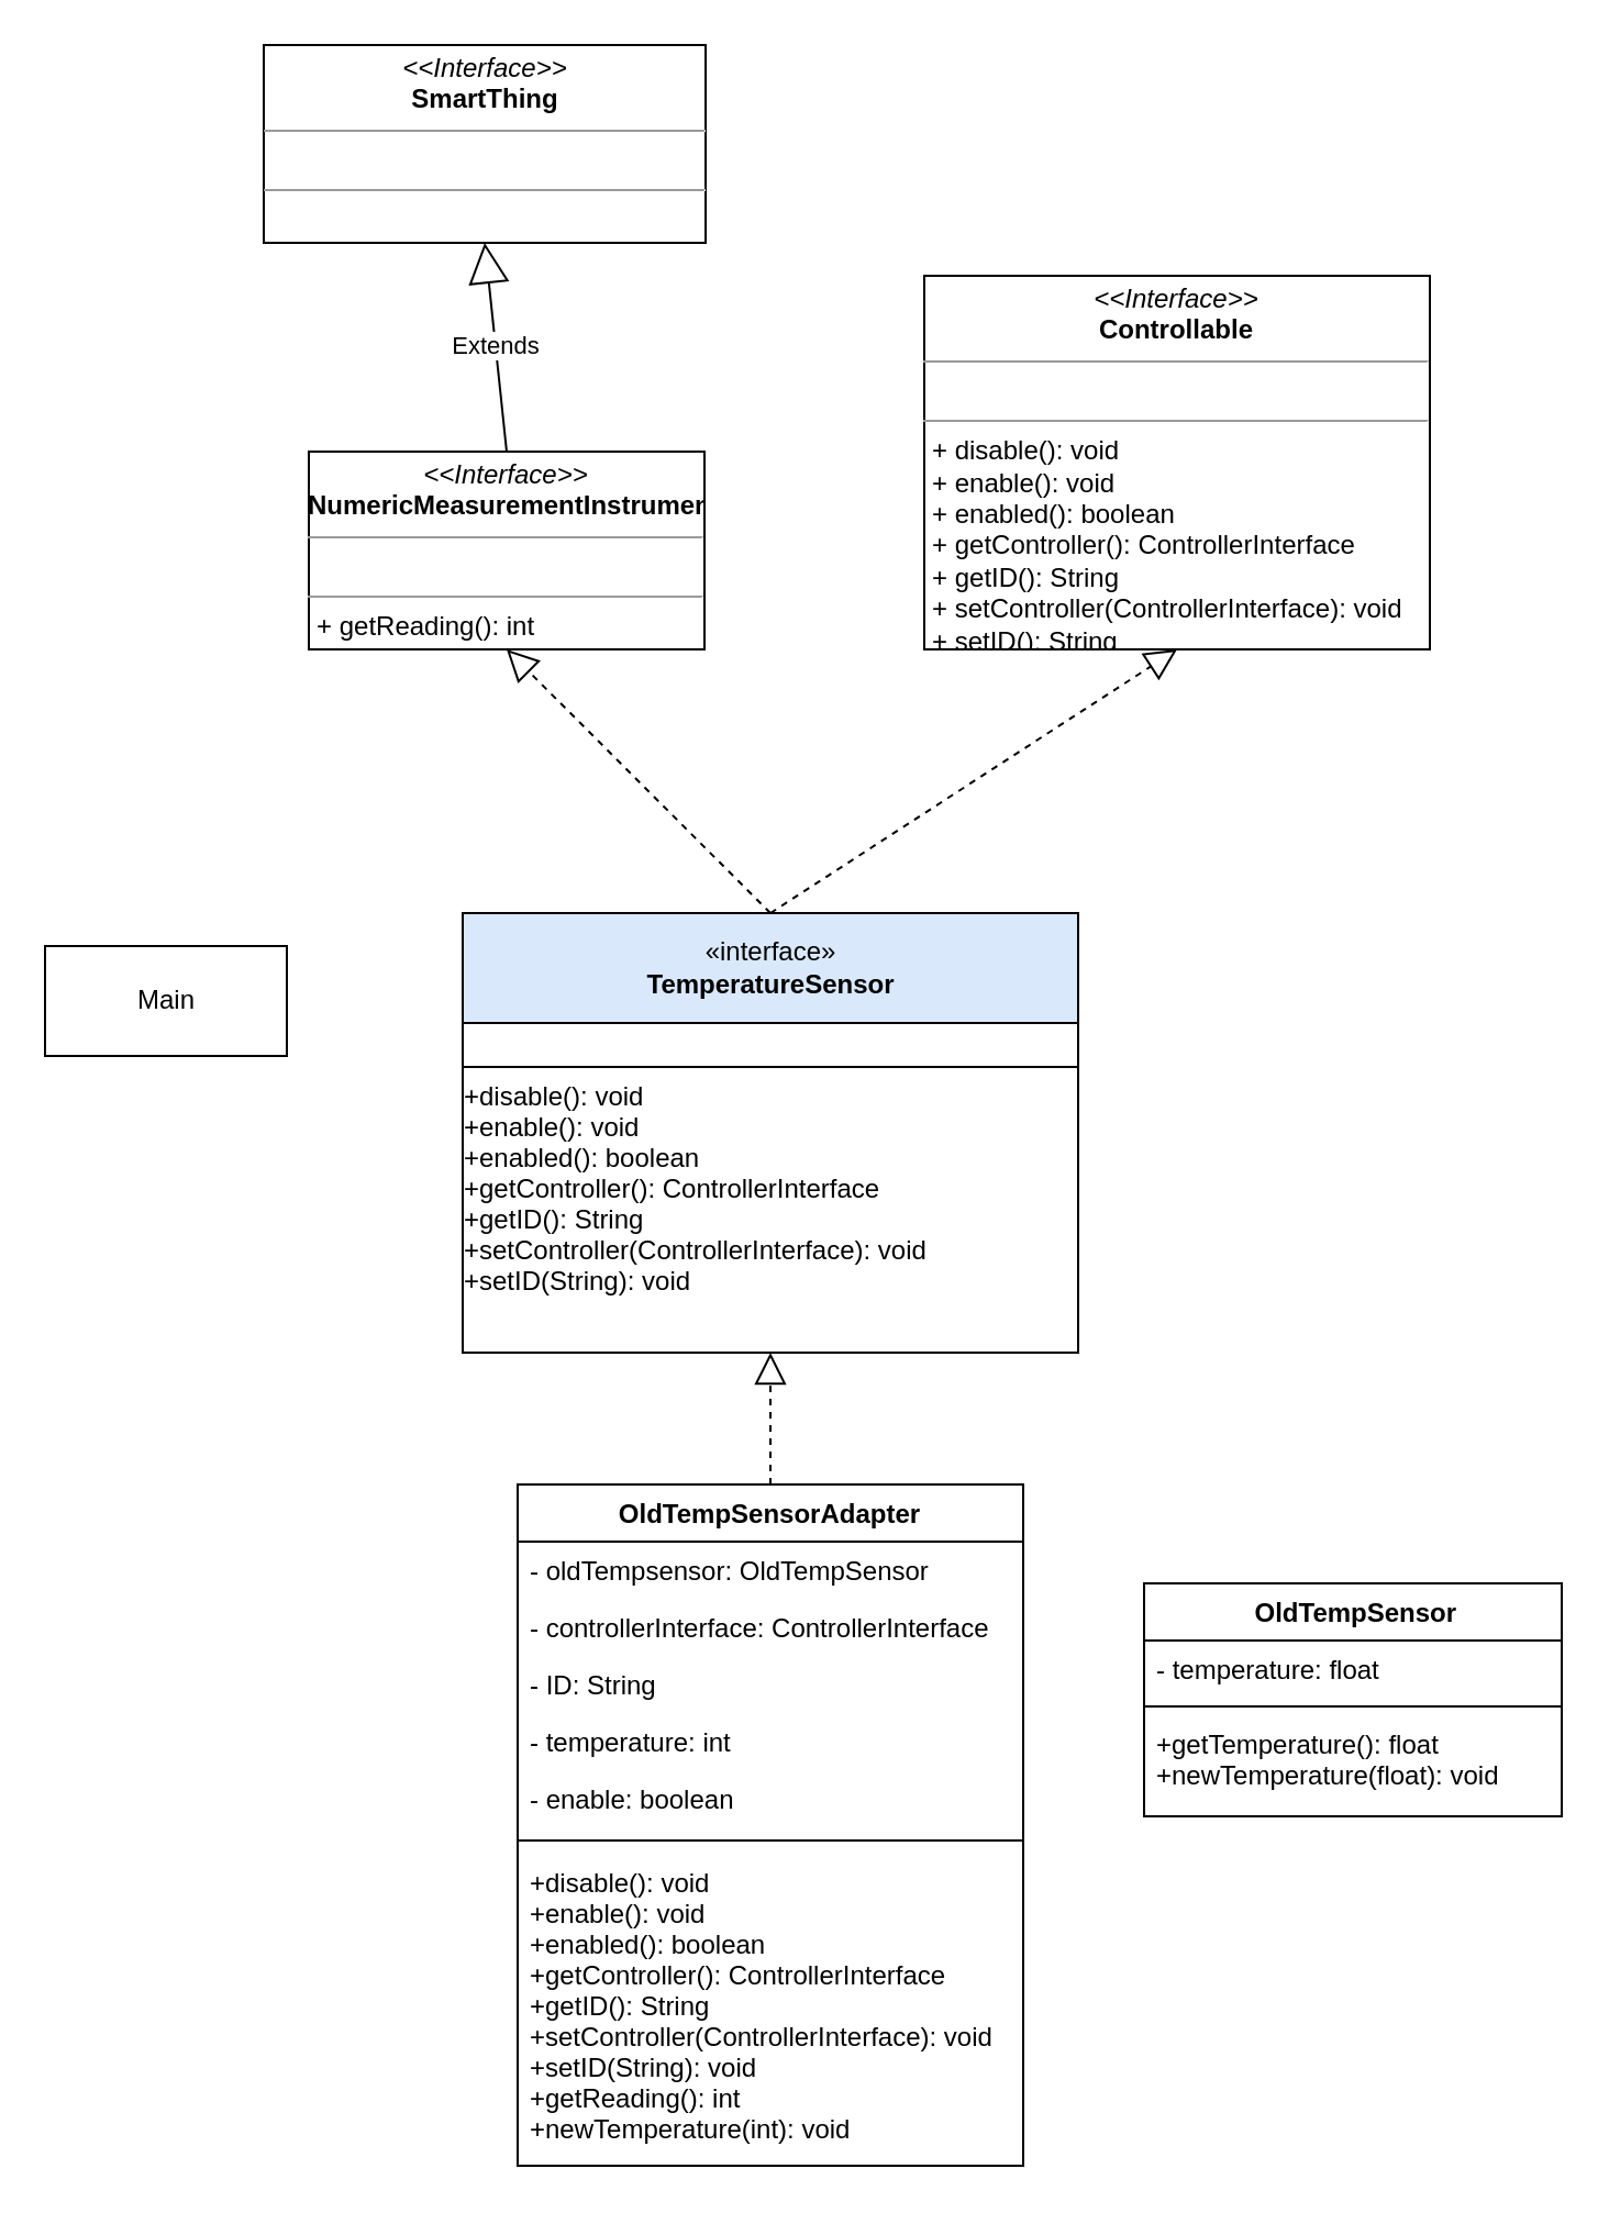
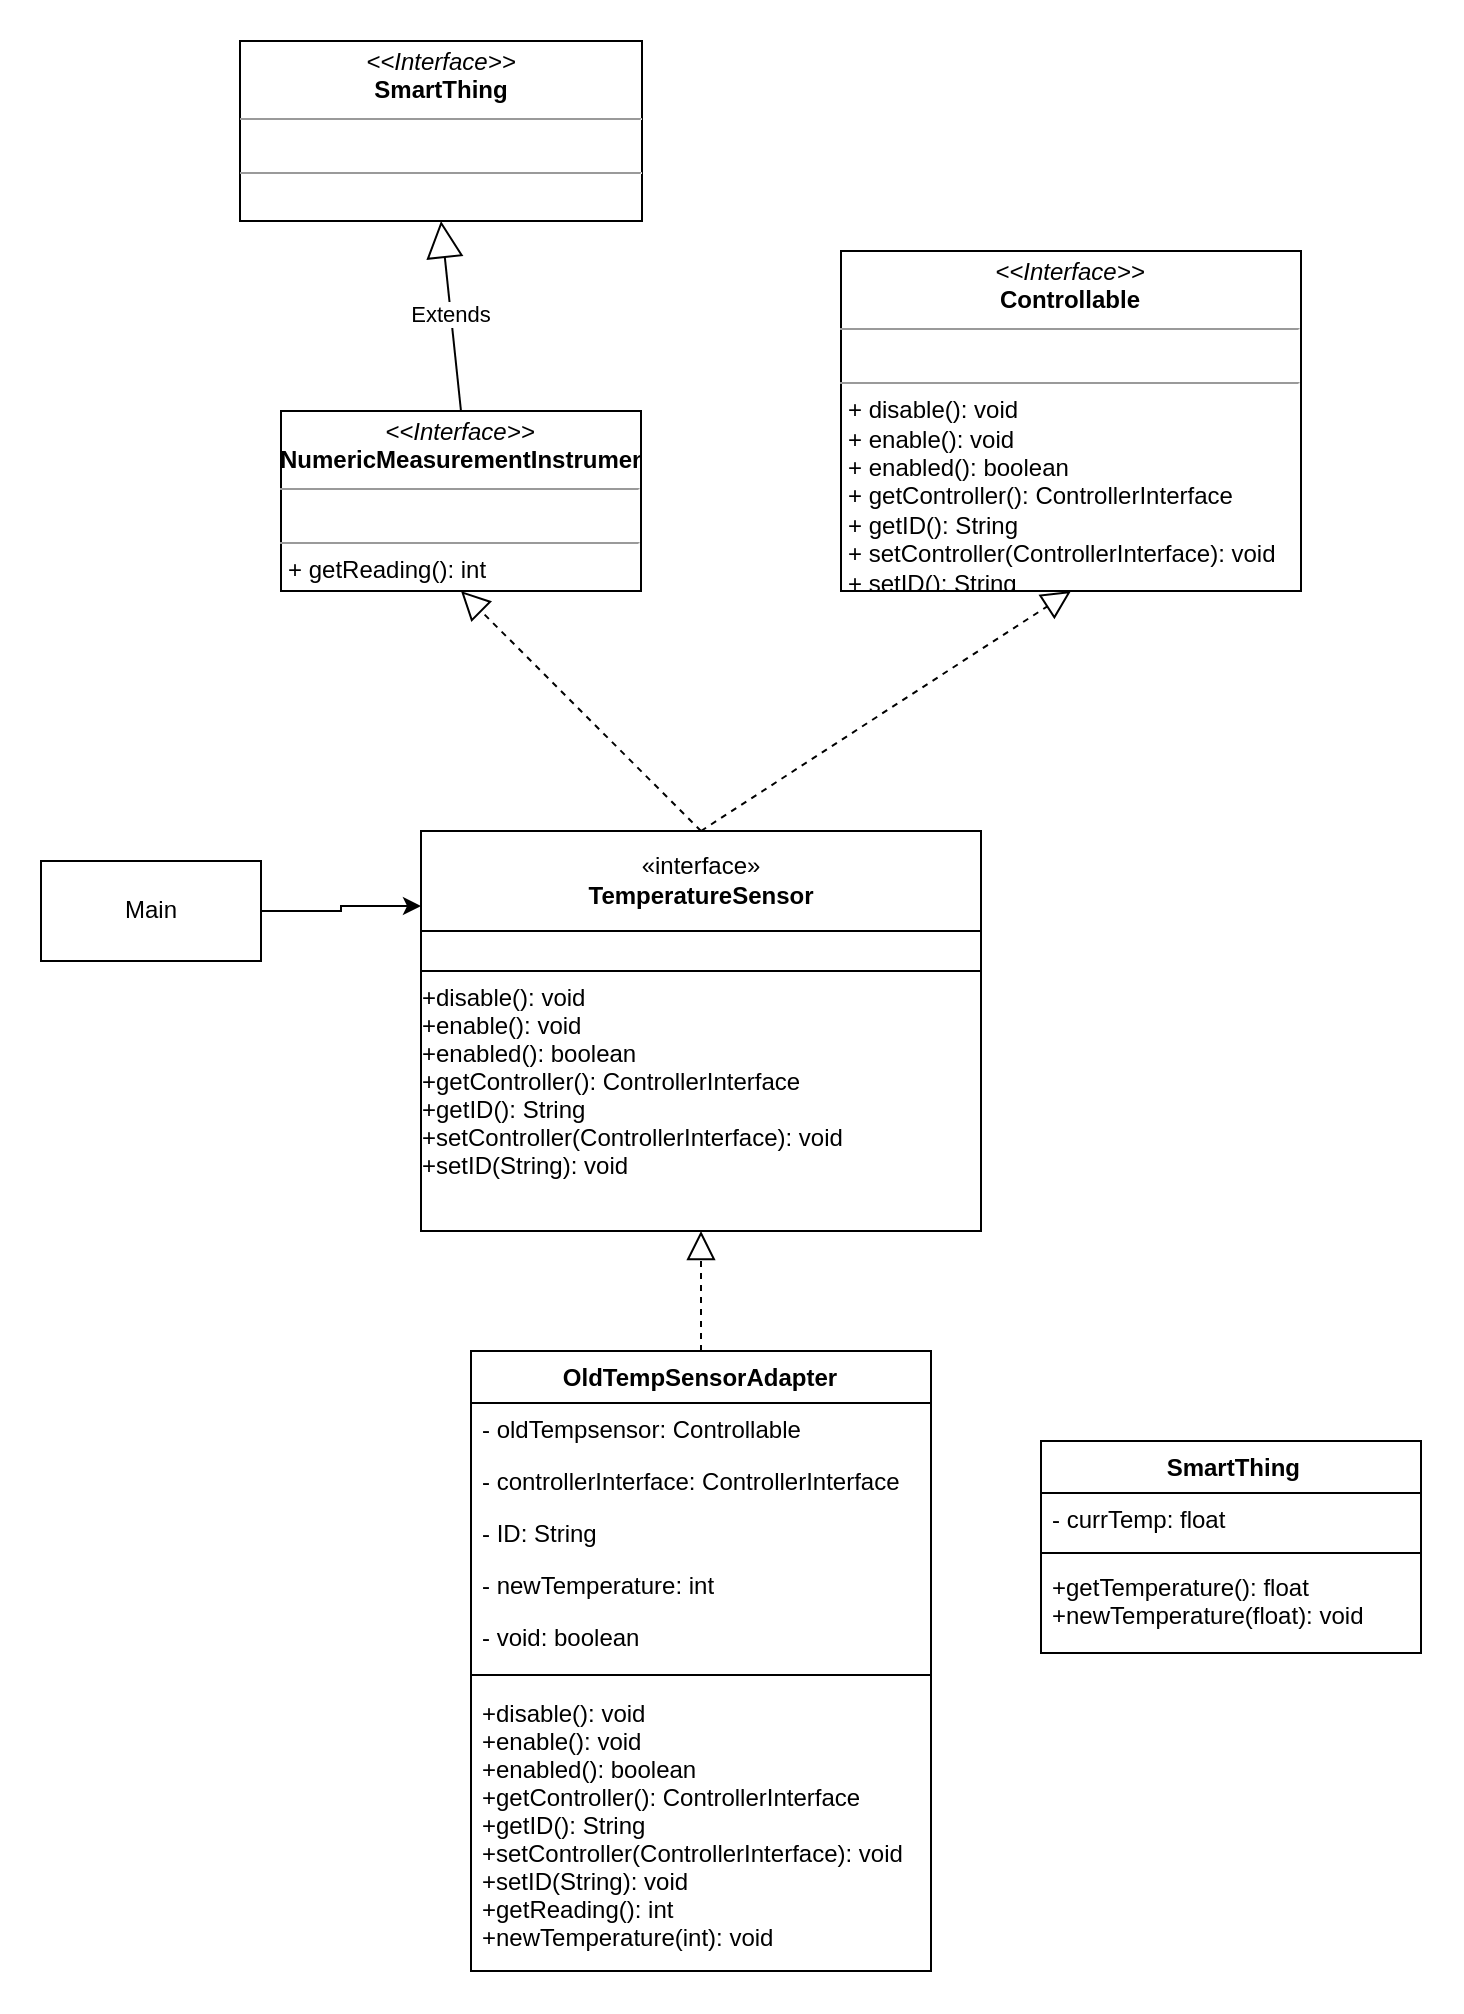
  <mxCell id="0" />
  <mxCell id="1" parent="0" />
+ <mxCell id="2" style="edgeStyle=orthogonalEdgeStyle;rounded=0;orthogonalLoop=1;jettySize=auto;html=1;exitX=1;exitY=0.5;exitDx=0;exitDy=0;entryX=0;entryY=0.75;entryDx=0;entryDy=0;startArrow=none;startFill=0;endArrow=classic;endFill=1;" parent="1" source="3" target="18" edge="1"><mxGeometry relative="1" as="geometry" /></mxCell>
  <mxCell id="3" value="Main" style="html=1;" parent="1" vertex="1"><mxGeometry x="20" y="430" width="110" height="50" as="geometry" /></mxCell>
  <mxCell id="4" value="OldTempSensorAdapter" style="swimlane;fontStyle=1;align=center;verticalAlign=top;childLayout=stackLayout;horizontal=1;startSize=26;horizontalStack=0;resizeParent=1;resizeParentMax=0;resizeLast=0;collapsible=1;marginBottom=0;" parent="1" vertex="1"><mxGeometry x="235" y="675" width="230" height="310" as="geometry" /></mxCell>
- <mxCell id="5" value="- oldTempsensor: OldTempSensor" style="text;strokeColor=none;fillColor=none;align=left;verticalAlign=top;spacingLeft=4;spacingRight=4;overflow=hidden;rotatable=0;points=[[0,0.5],[1,0.5]];portConstraint=eastwest;" parent="4" vertex="1"><mxGeometry y="26" width="230" height="26" as="geometry" /></mxCell>
+ <mxCell id="5" value="- oldTempsensor: Controllable" style="text;strokeColor=none;fillColor=none;align=left;verticalAlign=top;spacingLeft=4;spacingRight=4;overflow=hidden;rotatable=0;points=[[0,0.5],[1,0.5]];portConstraint=eastwest;" parent="4" vertex="1"><mxGeometry y="26" width="230" height="26" as="geometry" /></mxCell>
  <mxCell id="6" value="- controllerInterface: ControllerInterface" style="text;strokeColor=none;fillColor=none;align=left;verticalAlign=top;spacingLeft=4;spacingRight=4;overflow=hidden;rotatable=0;points=[[0,0.5],[1,0.5]];portConstraint=eastwest;" parent="4" vertex="1"><mxGeometry y="52" width="230" height="26" as="geometry" /></mxCell>
  <mxCell id="7" value="- ID: String" style="text;strokeColor=none;fillColor=none;align=left;verticalAlign=top;spacingLeft=4;spacingRight=4;overflow=hidden;rotatable=0;points=[[0,0.5],[1,0.5]];portConstraint=eastwest;" parent="4" vertex="1"><mxGeometry y="78" width="230" height="26" as="geometry" /></mxCell>
- <mxCell id="8" value="- temperature: int" style="text;strokeColor=none;fillColor=none;align=left;verticalAlign=top;spacingLeft=4;spacingRight=4;overflow=hidden;rotatable=0;points=[[0,0.5],[1,0.5]];portConstraint=eastwest;" parent="4" vertex="1"><mxGeometry y="104" width="230" height="26" as="geometry" /></mxCell>
- <mxCell id="9" value="- enable: boolean" style="text;strokeColor=none;fillColor=none;align=left;verticalAlign=top;spacingLeft=4;spacingRight=4;overflow=hidden;rotatable=0;points=[[0,0.5],[1,0.5]];portConstraint=eastwest;" parent="4" vertex="1"><mxGeometry y="130" width="230" height="26" as="geometry" /></mxCell>
+ <mxCell id="8" value="- newTemperature: int" style="text;strokeColor=none;fillColor=none;align=left;verticalAlign=top;spacingLeft=4;spacingRight=4;overflow=hidden;rotatable=0;points=[[0,0.5],[1,0.5]];portConstraint=eastwest;" parent="4" vertex="1"><mxGeometry y="104" width="230" height="26" as="geometry" /></mxCell>
+ <mxCell id="9" value="- void: boolean" style="text;strokeColor=none;fillColor=none;align=left;verticalAlign=top;spacingLeft=4;spacingRight=4;overflow=hidden;rotatable=0;points=[[0,0.5],[1,0.5]];portConstraint=eastwest;" parent="4" vertex="1"><mxGeometry y="130" width="230" height="26" as="geometry" /></mxCell>
  <mxCell id="10" value="" style="line;strokeWidth=1;fillColor=none;align=left;verticalAlign=middle;spacingTop=-1;spacingLeft=3;spacingRight=3;rotatable=0;labelPosition=right;points=[];portConstraint=eastwest;" parent="4" vertex="1"><mxGeometry y="156" width="230" height="12" as="geometry" /></mxCell>
  <mxCell id="11" value="+disable(): void&#10;+enable(): void&#10;+enabled(): boolean&#10;+getController(): ControllerInterface&#10;+getID(): String&#10;+setController(ControllerInterface): void&#10;+setID(String): void&#10;+getReading(): int&#10;+newTemperature(int): void" style="text;strokeColor=none;fillColor=none;align=left;verticalAlign=top;spacingLeft=4;spacingRight=4;overflow=hidden;rotatable=0;points=[[0,0.5],[1,0.5]];portConstraint=eastwest;" parent="4" vertex="1"><mxGeometry y="168" width="230" height="142" as="geometry" /></mxCell>
- <mxCell id="12" value=" OldTempSensor" style="swimlane;fontStyle=1;align=center;verticalAlign=top;childLayout=stackLayout;horizontal=1;startSize=26;horizontalStack=0;resizeParent=1;resizeParentMax=0;resizeLast=0;collapsible=1;marginBottom=0;" parent="1" vertex="1"><mxGeometry x="520" y="720" width="190" height="106" as="geometry" /></mxCell>
- <mxCell id="13" value="- temperature: float" style="text;strokeColor=none;fillColor=none;align=left;verticalAlign=top;spacingLeft=4;spacingRight=4;overflow=hidden;rotatable=0;points=[[0,0.5],[1,0.5]];portConstraint=eastwest;" parent="12" vertex="1"><mxGeometry y="26" width="190" height="26" as="geometry" /></mxCell>
+ <mxCell id="12" value=" SmartThing" style="swimlane;fontStyle=1;align=center;verticalAlign=top;childLayout=stackLayout;horizontal=1;startSize=26;horizontalStack=0;resizeParent=1;resizeParentMax=0;resizeLast=0;collapsible=1;marginBottom=0;" parent="1" vertex="1"><mxGeometry x="520" y="720" width="190" height="106" as="geometry" /></mxCell>
+ <mxCell id="13" value="- currTemp: float" style="text;strokeColor=none;fillColor=none;align=left;verticalAlign=top;spacingLeft=4;spacingRight=4;overflow=hidden;rotatable=0;points=[[0,0.5],[1,0.5]];portConstraint=eastwest;" parent="12" vertex="1"><mxGeometry y="26" width="190" height="26" as="geometry" /></mxCell>
  <mxCell id="14" value="" style="line;strokeWidth=1;fillColor=none;align=left;verticalAlign=middle;spacingTop=-1;spacingLeft=3;spacingRight=3;rotatable=0;labelPosition=right;points=[];portConstraint=eastwest;" parent="12" vertex="1"><mxGeometry y="52" width="190" height="8" as="geometry" /></mxCell>
  <mxCell id="15" value="+getTemperature(): float&#10;+newTemperature(float): void" style="text;strokeColor=none;fillColor=none;align=left;verticalAlign=top;spacingLeft=4;spacingRight=4;overflow=hidden;rotatable=0;points=[[0,0.5],[1,0.5]];portConstraint=eastwest;" parent="12" vertex="1"><mxGeometry y="60" width="190" height="46" as="geometry" /></mxCell>
  <mxCell id="16" value="" style="endArrow=block;dashed=1;endFill=0;endSize=12;html=1;exitX=0.5;exitY=0;exitDx=0;exitDy=0;" parent="1" source="4" target="19" edge="1"><mxGeometry width="160" relative="1" as="geometry"><mxPoint x="255" y="515" as="sourcePoint" /><mxPoint x="355" y="625" as="targetPoint" /></mxGeometry></mxCell>
  <mxCell id="17" value="" style="group" parent="1" vertex="1" connectable="0"><mxGeometry x="205" y="415" width="285" height="200" as="geometry" /></mxCell>
- <mxCell id="18" value="«interface»&lt;br&gt;&lt;span style=&quot;font-weight: 700&quot;&gt;TemperatureSensor&lt;/span&gt;" style="html=1;fillColor=#dae8fc;" parent="17" vertex="1"><mxGeometry x="5" width="280" height="50" as="geometry" /></mxCell>
+ <mxCell id="18" value="«interface»&lt;br&gt;&lt;span style=&quot;font-weight: 700&quot;&gt;TemperatureSensor&lt;/span&gt;" style="html=1;" parent="17" vertex="1"><mxGeometry x="5" width="280" height="50" as="geometry" /></mxCell>
  <mxCell id="19" value="&lt;span style=&quot;color: rgba(0 , 0 , 0 , 0) ; font-family: monospace ; font-size: 0px&quot;&gt;%3CmxGraphModel%3E%3Croot%3E%3CmxCell%20id%3D%220%22%2F%3E%3CmxCell%20id%3D%221%22%20parent%3D%220%22%2F%3E%3CmxCell%20id%3D%222%22%20value%3D%22%2Bdisable()%3A%20void%26%2310%3B%2Benable()%3A%20void%26%2310%3B%2Benabled()%3A%20boolean%26%2310%3B%2BgetController()%3A%C2%A0ControllerInterface%26%2310%3B%2BgetID()%3A%C2%A0String%26%2310%3B%2BsetController(ControllerInterface)%3A%20void%26%2310%3B%2BsetID(String)%3A%20void%26%2310%3B%2BgetReading()%3A%20int%26%2310%3B%2BnewTemperature(int)%3A%20void%22%20style%3D%22text%3BstrokeColor%3Dnone%3BfillColor%3Dnone%3Balign%3Dleft%3BverticalAlign%3Dtop%3BspacingLeft%3D4%3BspacingRight%3D4%3Boverflow%3Dhidden%3Brotatable%3D0%3Bpoints%3D%5B%5B0%2C0.5%5D%2C%5B1%2C0.5%5D%5D%3BportConstraint%3Deastwest%3B%22%20vertex%3D%221%22%20parent%3D%221%22%3E%3CmxGeometry%20x%3D%22330%22%20y%3D%22284%22%20width%3D%22220%22%20height%3D%22136%22%20as%3D%22geometry%22%2F%3E%3C%2FmxCell%3E%3C%2Froot%3E%3C%2FmxGraphModel%3E&lt;/span&gt;" style="html=1;" parent="17" vertex="1"><mxGeometry x="5" y="70" width="280" height="130" as="geometry" /></mxCell>
  <mxCell id="20" value="+disable(): void&#10;+enable(): void&#10;+enabled(): boolean&#10;+getController(): ControllerInterface&#10;+getID(): String&#10;+setController(ControllerInterface): void&#10;+setID(String): void&#10;+getReading(): int&#10;+newTemperature(int): void" style="text;strokeColor=none;fillColor=none;align=left;verticalAlign=top;spacingLeft=4;spacingRight=4;overflow=hidden;rotatable=0;points=[[0,0.5],[1,0.5]];portConstraint=eastwest;" parent="17" vertex="1"><mxGeometry y="70" width="245" height="100" as="geometry" /></mxCell>
  <mxCell id="21" value="" style="html=1;" parent="17" vertex="1"><mxGeometry x="5" y="50" width="280" height="20" as="geometry" /></mxCell>
  <mxCell id="22" value="&lt;p style=&quot;margin: 0px ; margin-top: 4px ; text-align: center&quot;&gt;&lt;i&gt;&amp;lt;&amp;lt;Interface&amp;gt;&amp;gt;&lt;/i&gt;&lt;br&gt;&lt;b&gt;NumericMeasurementInstrument&lt;/b&gt;&lt;/p&gt;&lt;hr size=&quot;1&quot;&gt;&lt;p style=&quot;margin: 0px ; margin-left: 4px&quot;&gt;&lt;br&gt;&lt;/p&gt;&lt;hr size=&quot;1&quot;&gt;&lt;p style=&quot;margin: 0px ; margin-left: 4px&quot;&gt;+ getReading(): int&lt;/p&gt;" style="verticalAlign=top;align=left;overflow=fill;fontSize=12;fontFamily=Helvetica;html=1;" vertex="1" parent="1"><mxGeometry x="140" y="205" width="180" height="90" as="geometry" /></mxCell>
  <mxCell id="23" value="&lt;p style=&quot;margin: 0px ; margin-top: 4px ; text-align: center&quot;&gt;&lt;i&gt;&amp;lt;&amp;lt;Interface&amp;gt;&amp;gt;&lt;/i&gt;&lt;br&gt;&lt;b&gt;Controllable&lt;/b&gt;&lt;/p&gt;&lt;hr size=&quot;1&quot;&gt;&lt;p style=&quot;margin: 0px ; margin-left: 4px&quot;&gt;&lt;br&gt;&lt;/p&gt;&lt;hr size=&quot;1&quot;&gt;&lt;p style=&quot;margin: 0px ; margin-left: 4px&quot;&gt;+ disable(): void&lt;/p&gt;&lt;p style=&quot;margin: 0px ; margin-left: 4px&quot;&gt;+ enable(): void&lt;/p&gt;&lt;p style=&quot;margin: 0px ; margin-left: 4px&quot;&gt;+ enabled(): boolean&lt;/p&gt;&lt;p style=&quot;margin: 0px ; margin-left: 4px&quot;&gt;+ getController(): ControllerInterface&lt;/p&gt;&lt;p style=&quot;margin: 0px ; margin-left: 4px&quot;&gt;+ getID(): String&lt;/p&gt;&lt;p style=&quot;margin: 0px ; margin-left: 4px&quot;&gt;+ setController(ControllerInterface): void&lt;/p&gt;&lt;p style=&quot;margin: 0px ; margin-left: 4px&quot;&gt;+ setID(): String&lt;/p&gt;" style="verticalAlign=top;align=left;overflow=fill;fontSize=12;fontFamily=Helvetica;html=1;" vertex="1" parent="1"><mxGeometry x="420" y="125" width="230" height="170" as="geometry" /></mxCell>
  <mxCell id="24" value="&lt;p style=&quot;margin: 0px ; margin-top: 4px ; text-align: center&quot;&gt;&lt;i&gt;&amp;lt;&amp;lt;Interface&amp;gt;&amp;gt;&lt;/i&gt;&lt;br&gt;&lt;b&gt;SmartThing&lt;/b&gt;&lt;/p&gt;&lt;hr size=&quot;1&quot;&gt;&lt;p style=&quot;margin: 0px ; margin-left: 4px&quot;&gt;&lt;br&gt;&lt;/p&gt;&lt;hr size=&quot;1&quot;&gt;&lt;p style=&quot;margin: 0px ; margin-left: 4px&quot;&gt;&lt;br&gt;&lt;/p&gt;" style="verticalAlign=top;align=left;overflow=fill;fontSize=12;fontFamily=Helvetica;html=1;" vertex="1" parent="1"><mxGeometry x="119.5" y="20" width="201" height="90" as="geometry" /></mxCell>
  <mxCell id="25" value="" style="endArrow=block;dashed=1;endFill=0;endSize=12;html=1;exitX=0.5;exitY=0;exitDx=0;exitDy=0;entryX=0.5;entryY=1;entryDx=0;entryDy=0;" edge="1" parent="1" source="18" target="22"><mxGeometry width="160" relative="1" as="geometry"><mxPoint x="360" y="685" as="sourcePoint" /><mxPoint x="360" y="625" as="targetPoint" /></mxGeometry></mxCell>
  <mxCell id="26" value="" style="endArrow=block;dashed=1;endFill=0;endSize=12;html=1;exitX=0.5;exitY=0;exitDx=0;exitDy=0;entryX=0.5;entryY=1;entryDx=0;entryDy=0;" edge="1" parent="1" source="18" target="23"><mxGeometry width="160" relative="1" as="geometry"><mxPoint x="360" y="425" as="sourcePoint" /><mxPoint x="240" y="305" as="targetPoint" /></mxGeometry></mxCell>
  <mxCell id="27" value="Extends" style="endArrow=block;endSize=16;endFill=0;html=1;exitX=0.5;exitY=0;exitDx=0;exitDy=0;entryX=0.5;entryY=1;entryDx=0;entryDy=0;" edge="1" parent="1" source="22" target="24"><mxGeometry width="160" relative="1" as="geometry"><mxPoint x="250" y="145" as="sourcePoint" /><mxPoint x="410" y="145" as="targetPoint" /></mxGeometry></mxCell>
